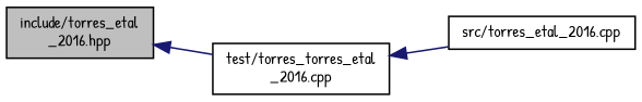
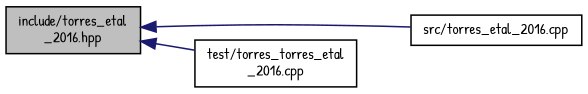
  digraph {
    fontname="Patrick Hand"
    rankdir=LR
    node [color=black fillcolor=white fontname="Patrick Hand" fontsize=10 shape=record style=filled]
    edge [color=midnightblue dir=back fontname="Patrick Hand" fontsize=10 labelfontname=Helvetica labelfontsize=10 style=solid]
    n1 [fillcolor=grey75 fontcolor=black height=0.2 label="include/torres_etal\l_2016.hpp" width=0.4]
    n2 [height=0.2 label="src/torres_etal_2016.cpp" width=0.4]
    n3 [height=0.2 label="test/torres_torres_etal\l_2016.cpp" width=0.4]
-   n3 -> n2
+   n1 -> n2
    n1 -> n3
  }
